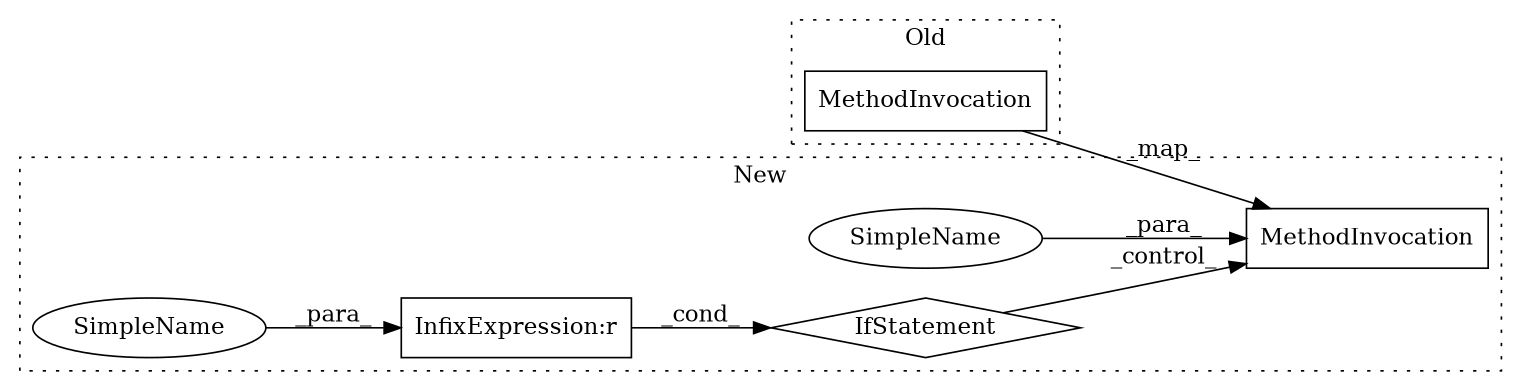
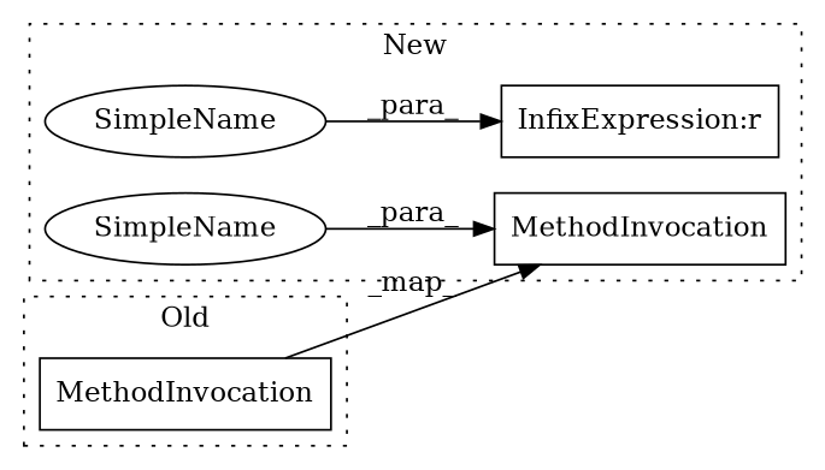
  digraph {
    rankdir=LR
    node [a=32 l="23,1" shape=box]
-   n1 [a=25 l="4,14" label=IfStatement s="12864,12884" shape=diamond]
    n2 [label=MethodInvocation s="13097,13161"]
    n3 [a=42 l=11 label=SimpleName s=13120 shape=ellipse]
    n4 [a=42 l=8 label=SimpleName s=12868 shape=ellipse]
    n5 [a=27 l=4 label="InfixExpression:r" s=12876]
    n6 [label=MethodInvocation s="12724,12778"]
    subgraph cluster_1 {
      label=New
      style=dotted
-     n1
      n2
      n3
      n4
      n5
    }
    subgraph cluster_2 {
      label=Old
      style=dotted
      n6
    }
-   n1 -> n2 [label=_control_]
    n3 -> n2 [label=_para_]
    n4 -> n5 [label=_para_]
-   n5 -> n1 [label=_cond_]
    n6 -> n2 [label=_map_]
  }
